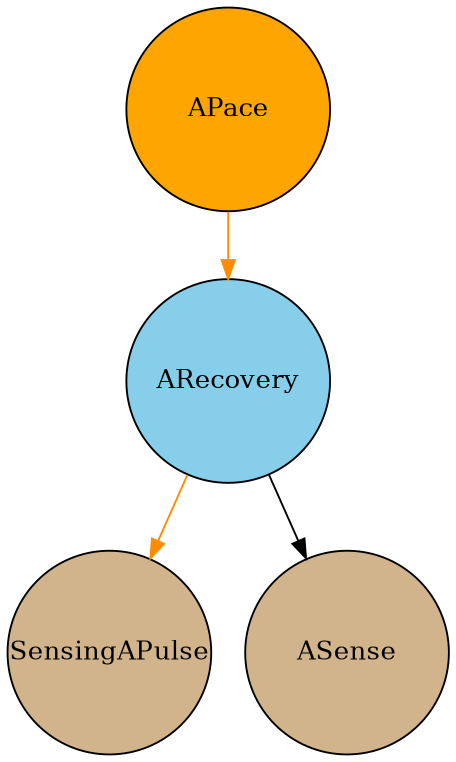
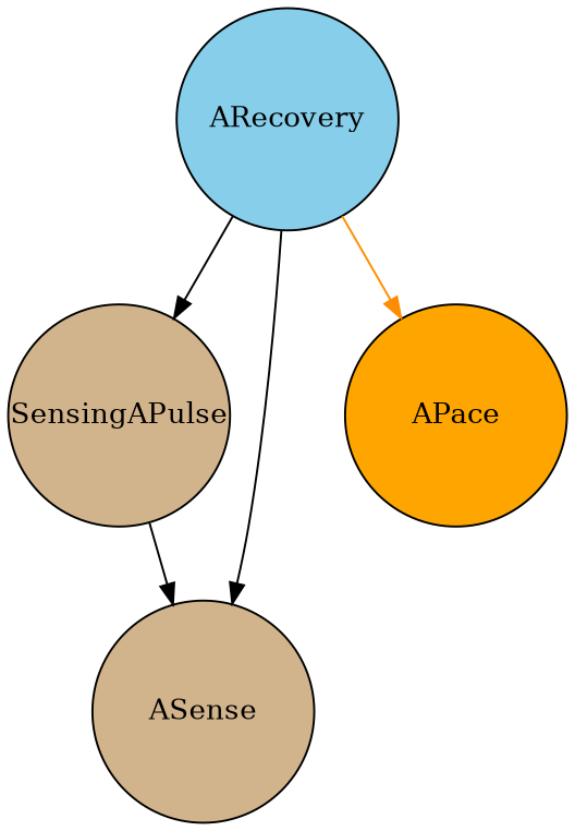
  digraph {
    node [fillcolor=tan fixedsize=true shape=circle style=filled]
    edge [color=black]
    SensingAPulse [width="1.5cm"]
    ASense [width="1.5cm"]
    APace [fillcolor=orange width="1.5cm"]
    ARecovery [fillcolor=skyblue width="1.5cm"]
-   APace -> ARecovery [color=darkorange]
-   ARecovery -> SensingAPulse [color=darkorange]
+   SensingAPulse -> ASense
+   ARecovery -> APace [color=darkorange]
+   ARecovery -> SensingAPulse
    ARecovery -> ASense
  }
